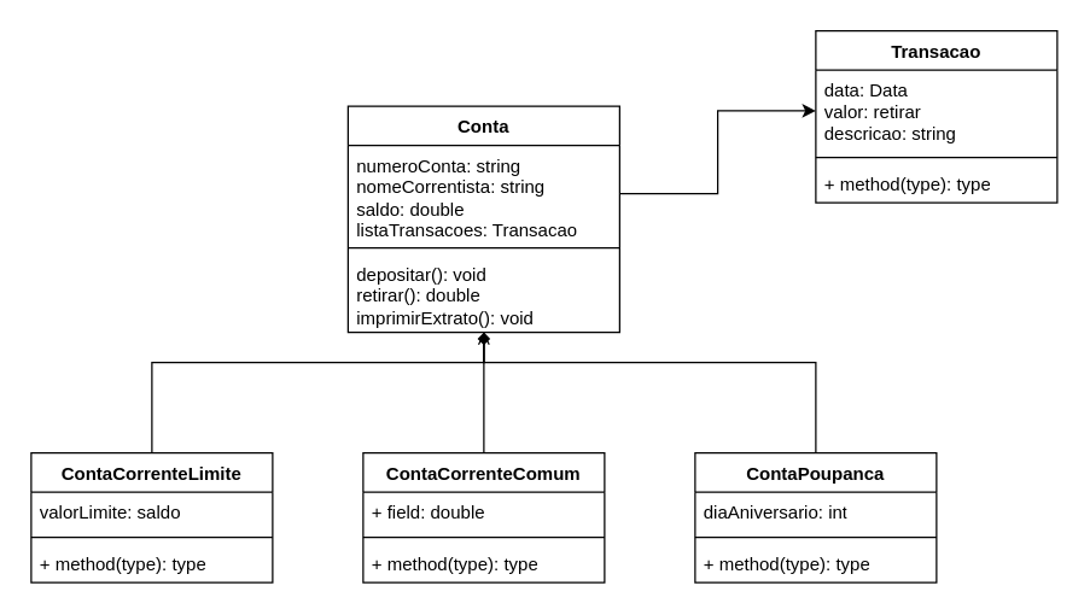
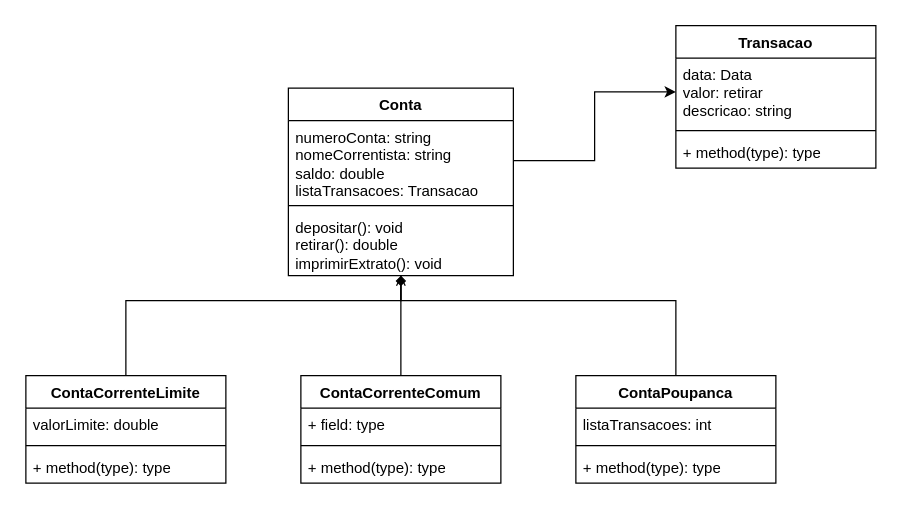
  <mxCell id="0" />
  <mxCell id="1" parent="0" />
  <mxCell id="2" value="Conta" style="swimlane;fontStyle=1;align=center;verticalAlign=top;childLayout=stackLayout;horizontal=1;startSize=26;horizontalStack=0;resizeParent=1;resizeParentMax=0;resizeLast=0;collapsible=1;marginBottom=0;whiteSpace=wrap;html=1;" vertex="1" parent="1"><mxGeometry x="230" y="70" width="180" height="150" as="geometry" /></mxCell>
  <mxCell id="3" value="&lt;div&gt;numeroConta: string&lt;br&gt;&lt;/div&gt;&lt;div&gt;nomeCorrentista: string&lt;br&gt;&lt;/div&gt;&lt;div&gt;saldo: double&lt;br&gt;&lt;/div&gt;&lt;div&gt;listaTransacoes: Transacao&lt;br&gt;&lt;/div&gt;" style="text;strokeColor=none;fillColor=none;align=left;verticalAlign=top;spacingLeft=4;spacingRight=4;overflow=hidden;rotatable=0;points=[[0,0.5],[1,0.5]];portConstraint=eastwest;whiteSpace=wrap;html=1;" vertex="1" parent="2"><mxGeometry y="26" width="180" height="64" as="geometry" /></mxCell>
  <mxCell id="4" value="" style="line;strokeWidth=1;fillColor=none;align=left;verticalAlign=middle;spacingTop=-1;spacingLeft=3;spacingRight=3;rotatable=0;labelPosition=right;points=[];portConstraint=eastwest;strokeColor=inherit;" vertex="1" parent="2"><mxGeometry y="90" width="180" height="8" as="geometry" /></mxCell>
  <mxCell id="5" value="&lt;div&gt;depositar(): void&lt;/div&gt;&lt;div&gt;retirar(): double&lt;br&gt;&lt;/div&gt;&lt;div&gt;imprimirExtrato(): void&lt;br&gt;&lt;/div&gt;&lt;div&gt;&lt;br&gt;&lt;/div&gt;" style="text;strokeColor=none;fillColor=none;align=left;verticalAlign=top;spacingLeft=4;spacingRight=4;overflow=hidden;rotatable=0;points=[[0,0.5],[1,0.5]];portConstraint=eastwest;whiteSpace=wrap;html=1;" vertex="1" parent="2"><mxGeometry y="98" width="180" height="52" as="geometry" /></mxCell>
  <mxCell id="6" style="edgeStyle=orthogonalEdgeStyle;rounded=0;orthogonalLoop=1;jettySize=auto;html=1;entryX=0.5;entryY=1;entryDx=0;entryDy=0;endArrow=none;" edge="1" parent="1" source="7" target="2"><mxGeometry relative="1" as="geometry" /></mxCell>
  <mxCell id="7" value="ContaCorrenteComum" style="swimlane;fontStyle=1;align=center;verticalAlign=top;childLayout=stackLayout;horizontal=1;startSize=26;horizontalStack=0;resizeParent=1;resizeParentMax=0;resizeLast=0;collapsible=1;marginBottom=0;whiteSpace=wrap;html=1;" vertex="1" parent="1"><mxGeometry x="240" y="300" width="160" height="86" as="geometry" /></mxCell>
- <mxCell id="8" value="+ field: double" style="text;strokeColor=none;fillColor=none;align=left;verticalAlign=top;spacingLeft=4;spacingRight=4;overflow=hidden;rotatable=0;points=[[0,0.5],[1,0.5]];portConstraint=eastwest;whiteSpace=wrap;html=1;" vertex="1" parent="7"><mxGeometry y="26" width="160" height="26" as="geometry" /></mxCell>
+ <mxCell id="8" value="+ field: type" style="text;strokeColor=none;fillColor=none;align=left;verticalAlign=top;spacingLeft=4;spacingRight=4;overflow=hidden;rotatable=0;points=[[0,0.5],[1,0.5]];portConstraint=eastwest;whiteSpace=wrap;html=1;" vertex="1" parent="7"><mxGeometry y="26" width="160" height="26" as="geometry" /></mxCell>
  <mxCell id="9" value="" style="line;strokeWidth=1;fillColor=none;align=left;verticalAlign=middle;spacingTop=-1;spacingLeft=3;spacingRight=3;rotatable=0;labelPosition=right;points=[];portConstraint=eastwest;strokeColor=inherit;" vertex="1" parent="7"><mxGeometry y="52" width="160" height="8" as="geometry" /></mxCell>
  <mxCell id="10" value="+ method(type): type" style="text;strokeColor=none;fillColor=none;align=left;verticalAlign=top;spacingLeft=4;spacingRight=4;overflow=hidden;rotatable=0;points=[[0,0.5],[1,0.5]];portConstraint=eastwest;whiteSpace=wrap;html=1;" vertex="1" parent="7"><mxGeometry y="60" width="160" height="26" as="geometry" /></mxCell>
  <mxCell id="11" style="edgeStyle=orthogonalEdgeStyle;rounded=0;orthogonalLoop=1;jettySize=auto;html=1;entryX=0.5;entryY=1;entryDx=0;entryDy=0;endArrow=diamond;" edge="1" parent="1" source="12" target="2"><mxGeometry relative="1" as="geometry"><Array as="points"><mxPoint x="100" y="240" /><mxPoint x="320" y="240" /></Array></mxGeometry></mxCell>
  <mxCell id="12" value="ContaCorrenteLimite" style="swimlane;fontStyle=1;align=center;verticalAlign=top;childLayout=stackLayout;horizontal=1;startSize=26;horizontalStack=0;resizeParent=1;resizeParentMax=0;resizeLast=0;collapsible=1;marginBottom=0;whiteSpace=wrap;html=1;" vertex="1" parent="1"><mxGeometry x="20" y="300" width="160" height="86" as="geometry" /></mxCell>
- <mxCell id="13" value="valorLimite: saldo" style="text;strokeColor=none;fillColor=none;align=left;verticalAlign=top;spacingLeft=4;spacingRight=4;overflow=hidden;rotatable=0;points=[[0,0.5],[1,0.5]];portConstraint=eastwest;whiteSpace=wrap;html=1;" vertex="1" parent="12"><mxGeometry y="26" width="160" height="26" as="geometry" /></mxCell>
+ <mxCell id="13" value="valorLimite: double" style="text;strokeColor=none;fillColor=none;align=left;verticalAlign=top;spacingLeft=4;spacingRight=4;overflow=hidden;rotatable=0;points=[[0,0.5],[1,0.5]];portConstraint=eastwest;whiteSpace=wrap;html=1;" vertex="1" parent="12"><mxGeometry y="26" width="160" height="26" as="geometry" /></mxCell>
  <mxCell id="14" value="" style="line;strokeWidth=1;fillColor=none;align=left;verticalAlign=middle;spacingTop=-1;spacingLeft=3;spacingRight=3;rotatable=0;labelPosition=right;points=[];portConstraint=eastwest;strokeColor=inherit;" vertex="1" parent="12"><mxGeometry y="52" width="160" height="8" as="geometry" /></mxCell>
  <mxCell id="15" value="+ method(type): type" style="text;strokeColor=none;fillColor=none;align=left;verticalAlign=top;spacingLeft=4;spacingRight=4;overflow=hidden;rotatable=0;points=[[0,0.5],[1,0.5]];portConstraint=eastwest;whiteSpace=wrap;html=1;" vertex="1" parent="12"><mxGeometry y="60" width="160" height="26" as="geometry" /></mxCell>
  <mxCell id="16" style="edgeStyle=orthogonalEdgeStyle;rounded=0;orthogonalLoop=1;jettySize=auto;html=1;entryX=0.5;entryY=1;entryDx=0;entryDy=0;endArrow=open;" edge="1" parent="1" source="17" target="2"><mxGeometry relative="1" as="geometry"><Array as="points"><mxPoint x="540" y="240" /><mxPoint x="320" y="240" /></Array></mxGeometry></mxCell>
  <mxCell id="17" value="ContaPoupanca" style="swimlane;fontStyle=1;align=center;verticalAlign=top;childLayout=stackLayout;horizontal=1;startSize=26;horizontalStack=0;resizeParent=1;resizeParentMax=0;resizeLast=0;collapsible=1;marginBottom=0;whiteSpace=wrap;html=1;" vertex="1" parent="1"><mxGeometry x="460" y="300" width="160" height="86" as="geometry" /></mxCell>
- <mxCell id="18" value="diaAniversario: int" style="text;strokeColor=none;fillColor=none;align=left;verticalAlign=top;spacingLeft=4;spacingRight=4;overflow=hidden;rotatable=0;points=[[0,0.5],[1,0.5]];portConstraint=eastwest;whiteSpace=wrap;html=1;" vertex="1" parent="17"><mxGeometry y="26" width="160" height="26" as="geometry" /></mxCell>
+ <mxCell id="18" value="listaTransacoes: int" style="text;strokeColor=none;fillColor=none;align=left;verticalAlign=top;spacingLeft=4;spacingRight=4;overflow=hidden;rotatable=0;points=[[0,0.5],[1,0.5]];portConstraint=eastwest;whiteSpace=wrap;html=1;" vertex="1" parent="17"><mxGeometry y="26" width="160" height="26" as="geometry" /></mxCell>
  <mxCell id="19" value="" style="line;strokeWidth=1;fillColor=none;align=left;verticalAlign=middle;spacingTop=-1;spacingLeft=3;spacingRight=3;rotatable=0;labelPosition=right;points=[];portConstraint=eastwest;strokeColor=inherit;" vertex="1" parent="17"><mxGeometry y="52" width="160" height="8" as="geometry" /></mxCell>
  <mxCell id="20" value="+ method(type): type" style="text;strokeColor=none;fillColor=none;align=left;verticalAlign=top;spacingLeft=4;spacingRight=4;overflow=hidden;rotatable=0;points=[[0,0.5],[1,0.5]];portConstraint=eastwest;whiteSpace=wrap;html=1;" vertex="1" parent="17"><mxGeometry y="60" width="160" height="26" as="geometry" /></mxCell>
  <mxCell id="21" value="Transacao" style="swimlane;fontStyle=1;align=center;verticalAlign=top;childLayout=stackLayout;horizontal=1;startSize=26;horizontalStack=0;resizeParent=1;resizeParentMax=0;resizeLast=0;collapsible=1;marginBottom=0;whiteSpace=wrap;html=1;" vertex="1" parent="1"><mxGeometry x="540" y="20" width="160" height="114" as="geometry" /></mxCell>
  <mxCell id="22" value="&lt;div&gt;data: Data&lt;br&gt;&lt;/div&gt;&lt;div&gt;valor: retirar&lt;br&gt;&lt;/div&gt;&lt;div&gt;descricao: string&lt;br&gt;&lt;/div&gt;" style="text;strokeColor=none;fillColor=none;align=left;verticalAlign=top;spacingLeft=4;spacingRight=4;overflow=hidden;rotatable=0;points=[[0,0.5],[1,0.5]];portConstraint=eastwest;whiteSpace=wrap;html=1;" vertex="1" parent="21"><mxGeometry y="26" width="160" height="54" as="geometry" /></mxCell>
  <mxCell id="23" value="" style="line;strokeWidth=1;fillColor=none;align=left;verticalAlign=middle;spacingTop=-1;spacingLeft=3;spacingRight=3;rotatable=0;labelPosition=right;points=[];portConstraint=eastwest;strokeColor=inherit;" vertex="1" parent="21"><mxGeometry y="80" width="160" height="8" as="geometry" /></mxCell>
  <mxCell id="24" value="+ method(type): type" style="text;strokeColor=none;fillColor=none;align=left;verticalAlign=top;spacingLeft=4;spacingRight=4;overflow=hidden;rotatable=0;points=[[0,0.5],[1,0.5]];portConstraint=eastwest;whiteSpace=wrap;html=1;" vertex="1" parent="21"><mxGeometry y="88" width="160" height="26" as="geometry" /></mxCell>
  <mxCell id="25" style="edgeStyle=orthogonalEdgeStyle;rounded=0;orthogonalLoop=1;jettySize=auto;html=1;entryX=0;entryY=0.5;entryDx=0;entryDy=0;" edge="1" parent="1" source="3" target="22"><mxGeometry relative="1" as="geometry" /></mxCell>
